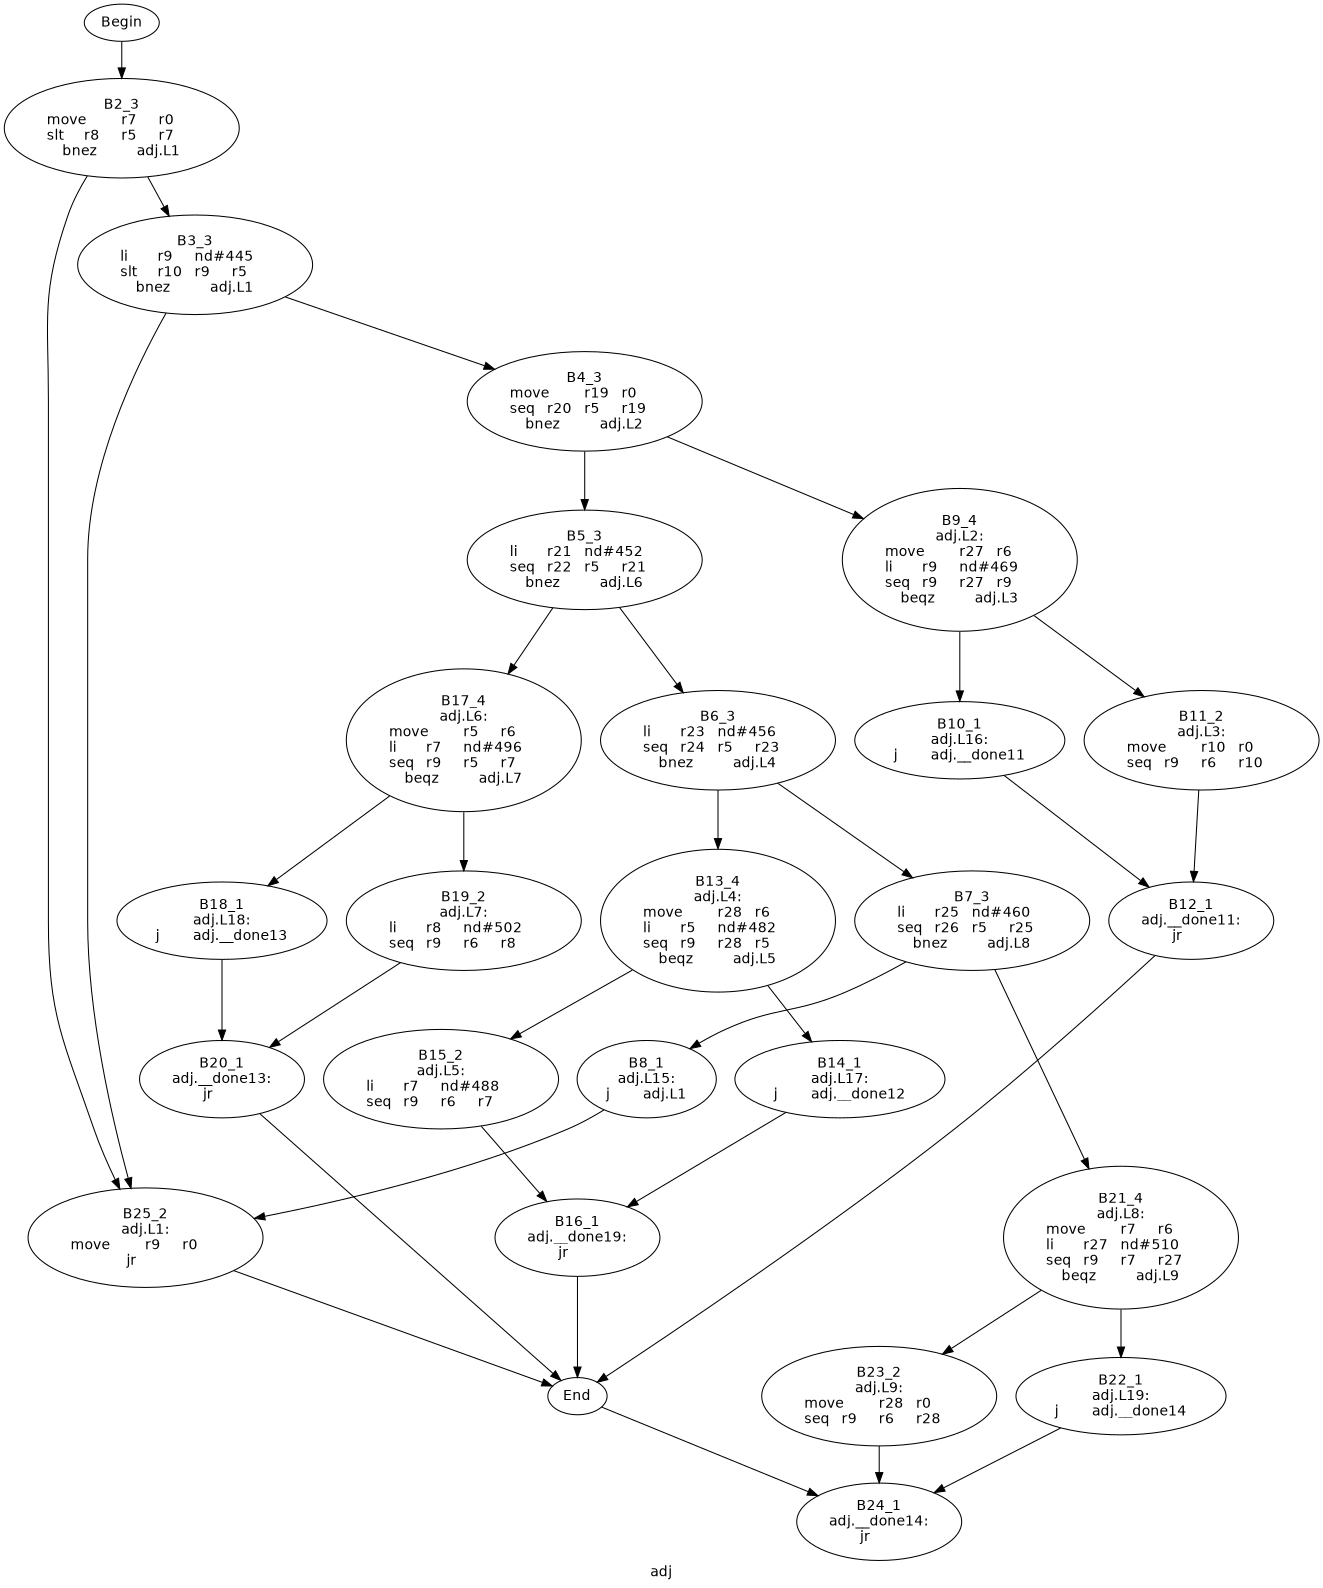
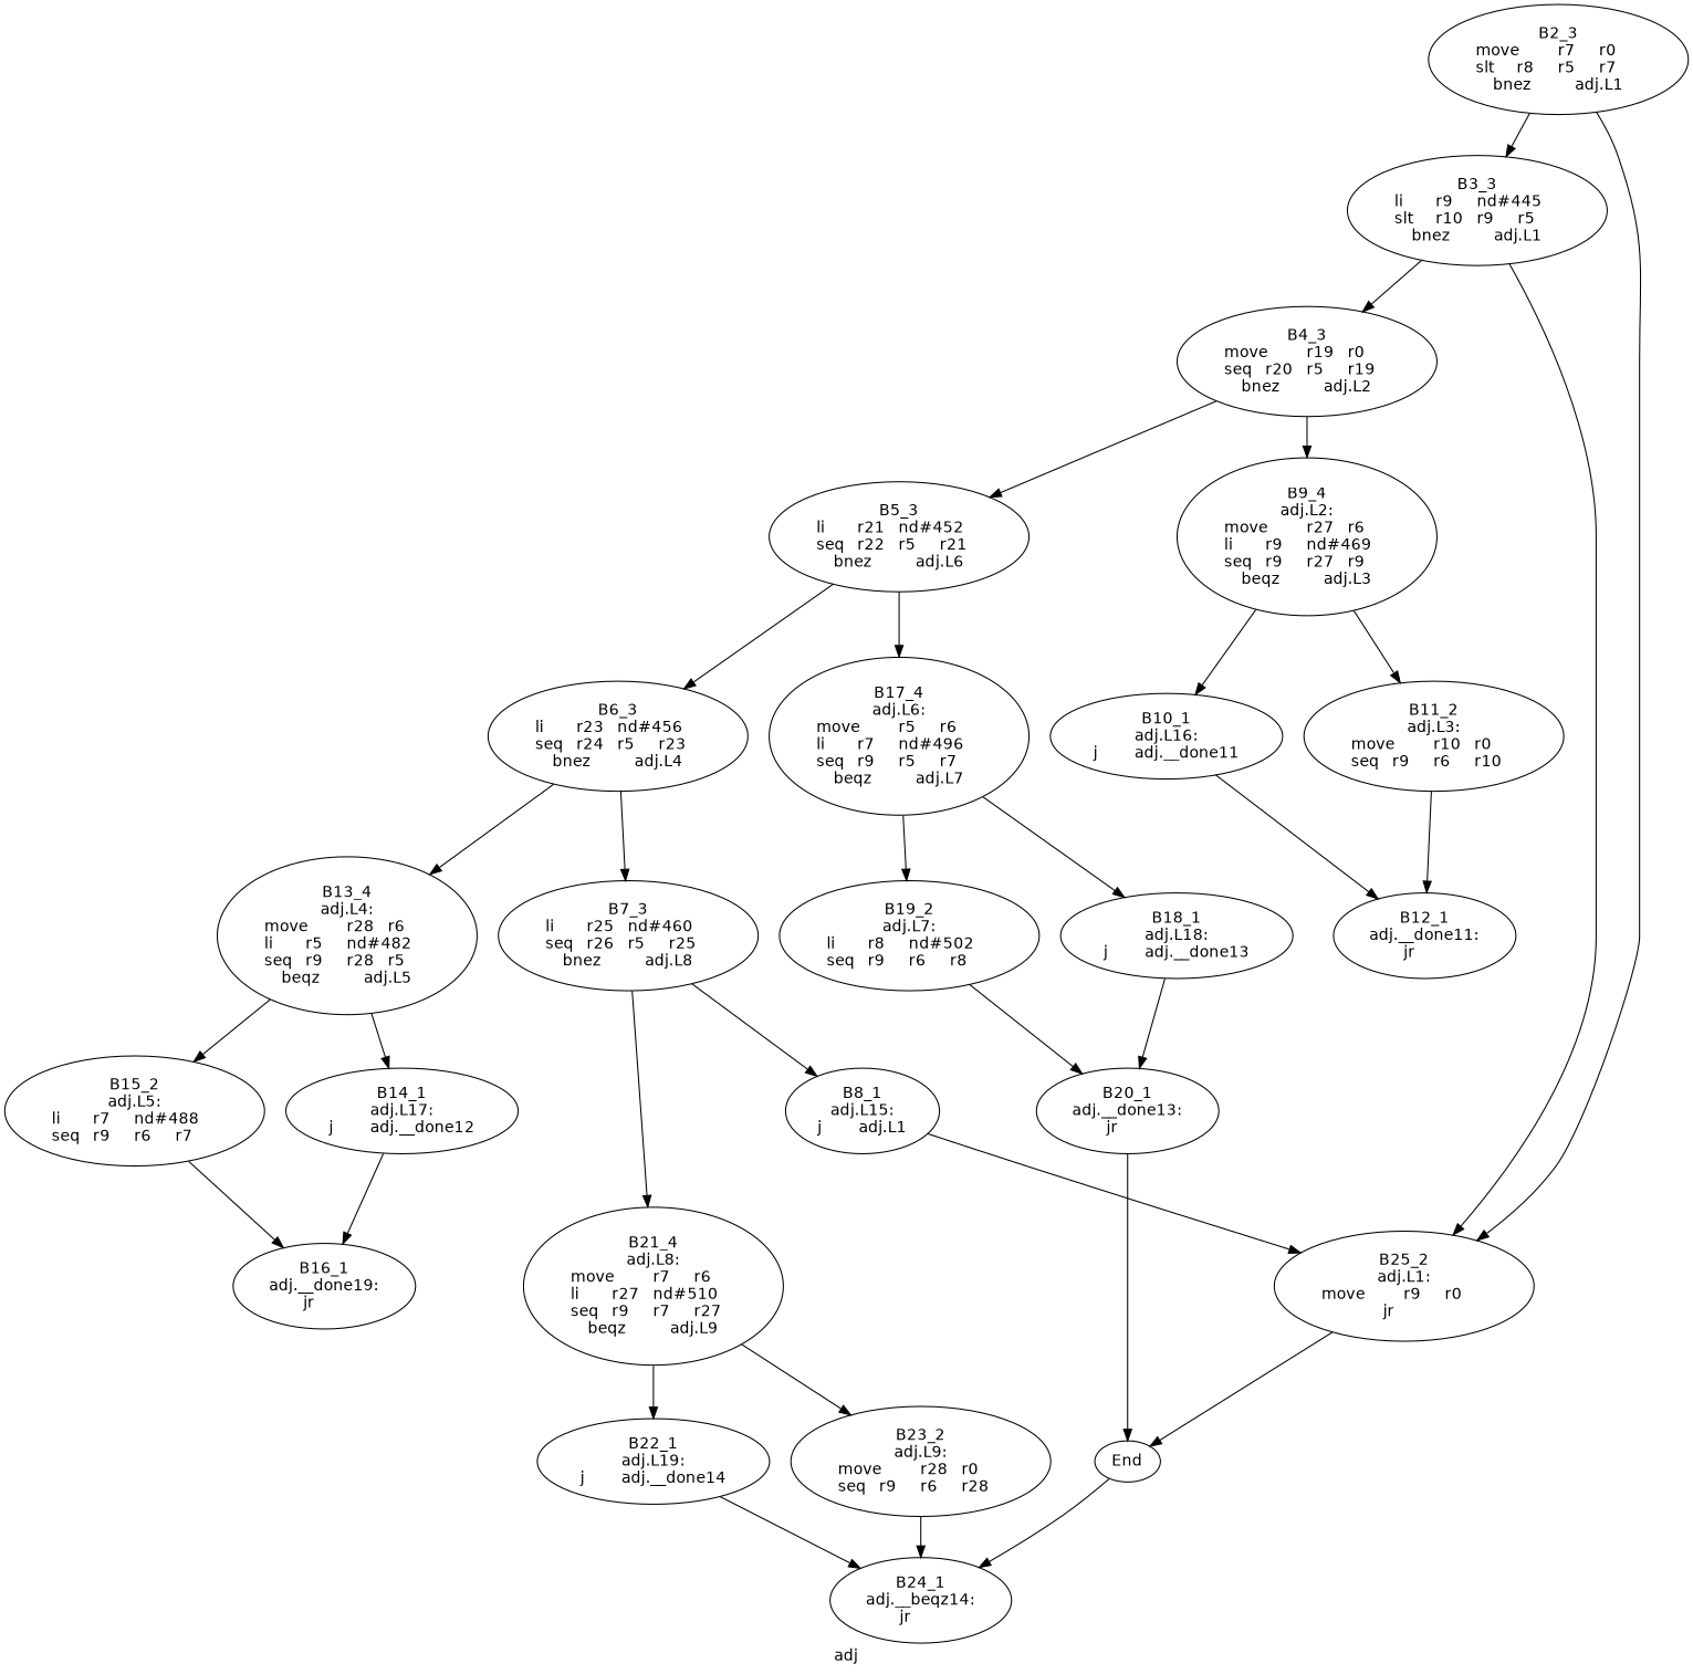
  digraph {
    color=purple
    fontname="DejaVu Sans"
    label=adj
    style=dashed
    node [fontname="DejaVu Sans"]
    edge [fontname="DejaVu Sans"]
-   n1 [label=Begin]
    n2 [label="B2_3\nmove	r7	r0	\nslt	r8	r5	r7	\nbnez	adj.L1\n"]
    n3 [label="B3_3\nli	r9	nd#445	\nslt	r10	r9	r5	\nbnez	adj.L1\n"]
    n4 [label="B25_2\nadj.L1:\nmove	r9	r0	\njr	\n"]
    n5 [label="B4_3\nmove	r19	r0	\nseq	r20	r5	r19	\nbnez	adj.L2\n"]
    n6 [label=End]
-   n7 [label="B24_1\nadj.__done14:\njr	\n"]
+   n7 [label="B24_1\nadj.__beqz14:\njr	\n"]
    n8 [label="B5_3\nli	r21	nd#452	\nseq	r22	r5	r21	\nbnez	adj.L6\n"]
    n9 [label="B9_4\nadj.L2:\nmove	r27	r6	\nli	r9	nd#469	\nseq	r9	r27	r9	\nbeqz	adj.L3\n"]
    n10 [label="B6_3\nli	r23	nd#456	\nseq	r24	r5	r23	\nbnez	adj.L4\n"]
    n11 [label="B17_4\nadj.L6:\nmove	r5	r6	\nli	r7	nd#496	\nseq	r9	r5	r7	\nbeqz	adj.L7\n"]
    n12 [label="B10_1\nadj.L16:\nj	adj.__done11\n"]
    n13 [label="B11_2\nadj.L3:\nmove	r10	r0	\nseq	r9	r6	r10	\n"]
    n14 [label="B7_3\nli	r25	nd#460	\nseq	r26	r5	r25	\nbnez	adj.L8\n"]
    n15 [label="B13_4\nadj.L4:\nmove	r28	r6	\nli	r5	nd#482	\nseq	r9	r28	r5	\nbeqz	adj.L5\n"]
    n16 [label="B18_1\nadj.L18:\nj	adj.__done13\n"]
    n17 [label="B19_2\nadj.L7:\nli	r8	nd#502	\nseq	r9	r6	r8	\n"]
    n18 [label="B12_1\nadj.__done11:\njr	\n"]
    n19 [label="B8_1\nadj.L15:\nj	adj.L1\n"]
    n20 [label="B21_4\nadj.L8:\nmove	r7	r6	\nli	r27	nd#510	\nseq	r9	r7	r27	\nbeqz	adj.L9\n"]
    n21 [label="B14_1\nadj.L17:\nj	adj.__done12\n"]
    n22 [label="B15_2\nadj.L5:\nli	r7	nd#488	\nseq	r9	r6	r7	\n"]
    n23 [label="B20_1\nadj.__done13:\njr	\n"]
    n24 [label="B22_1\nadj.L19:\nj	adj.__done14\n"]
    n25 [label="B23_2\nadj.L9:\nmove	r28	r0	\nseq	r9	r6	r28	\n"]
    n26 [label="B16_1\nadj.__done19:\njr	\n"]
-   n1 -> n2
    n2 -> n3
    n2 -> n4
    n3 -> n4
    n3 -> n5
    n4 -> n6
    n5 -> n8
    n5 -> n9
    n6 -> n7
    n8 -> n10
    n8 -> n11
    n9 -> n12
    n9 -> n13
    n10 -> n14
    n10 -> n15
    n11 -> n16
    n11 -> n17
    n12 -> n18
    n13 -> n18
    n14 -> n19
    n14 -> n20
    n15 -> n21
    n15 -> n22
    n16 -> n23
    n17 -> n23
-   n18 -> n6
    n19 -> n4
    n20 -> n24
    n20 -> n25
    n21 -> n26
    n22 -> n26
    n23 -> n6
    n24 -> n7
    n25 -> n7
-   n26 -> n6
  }
